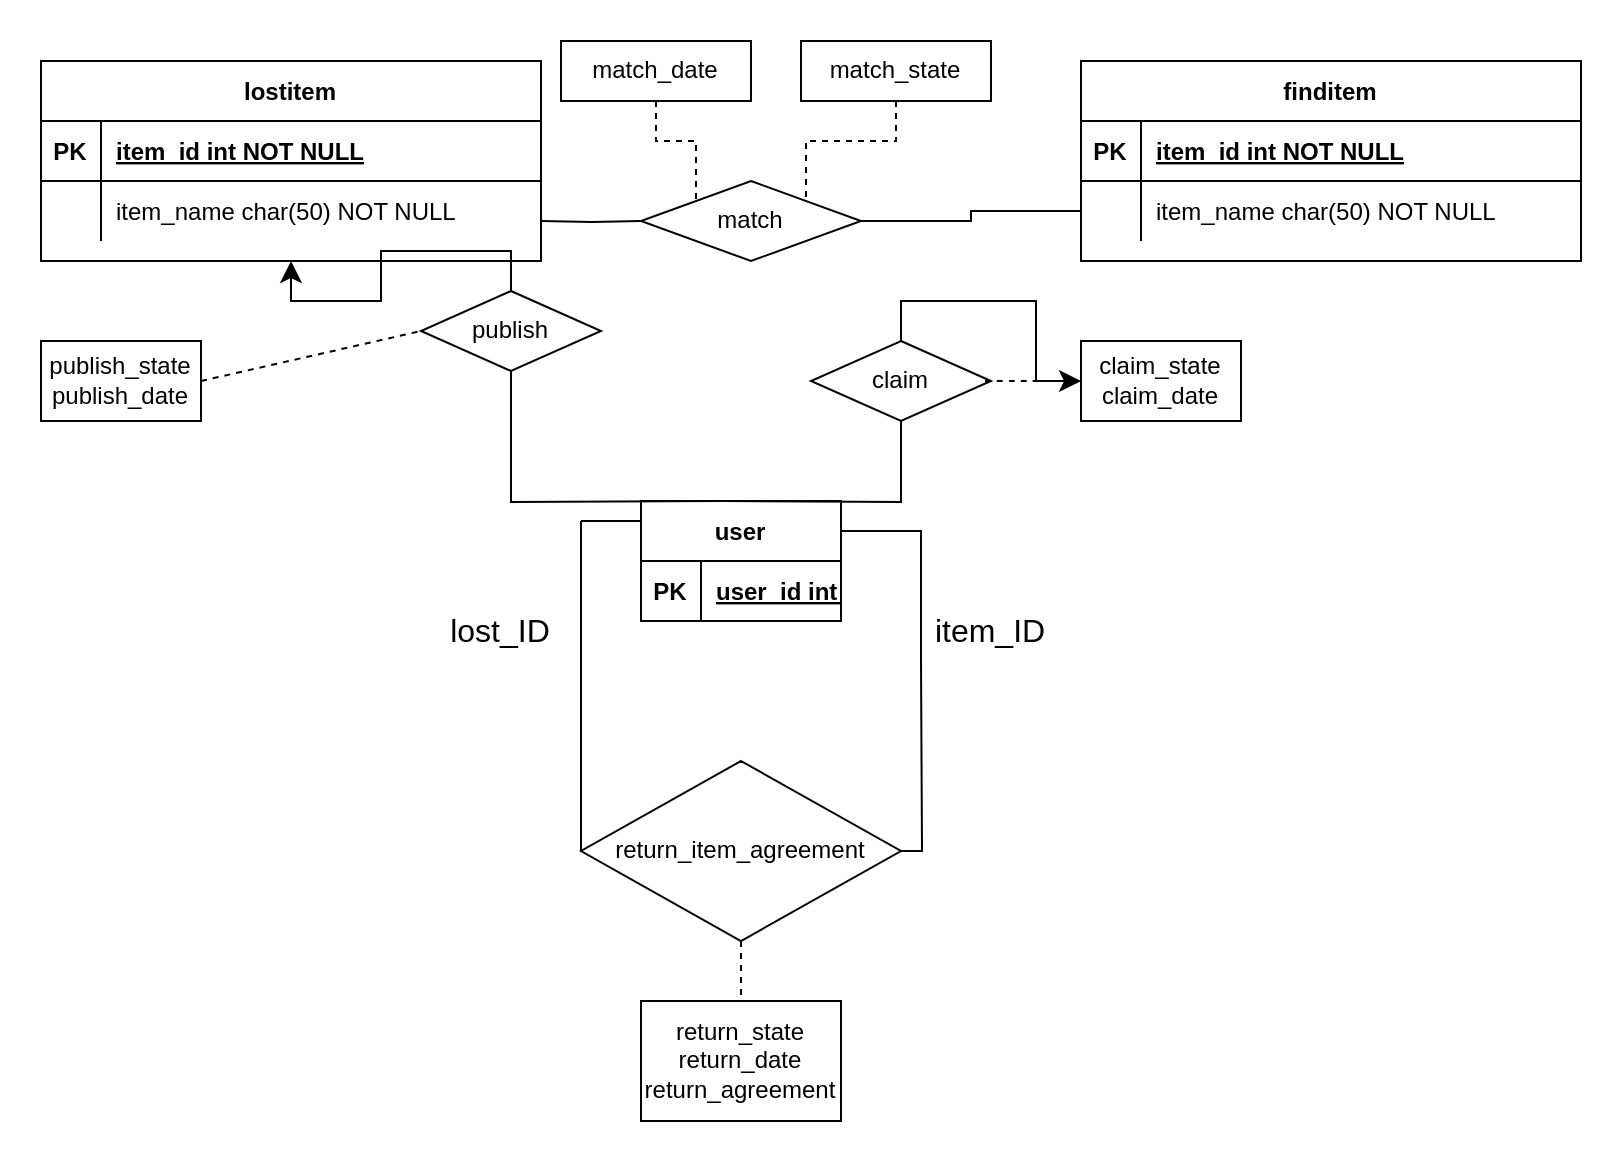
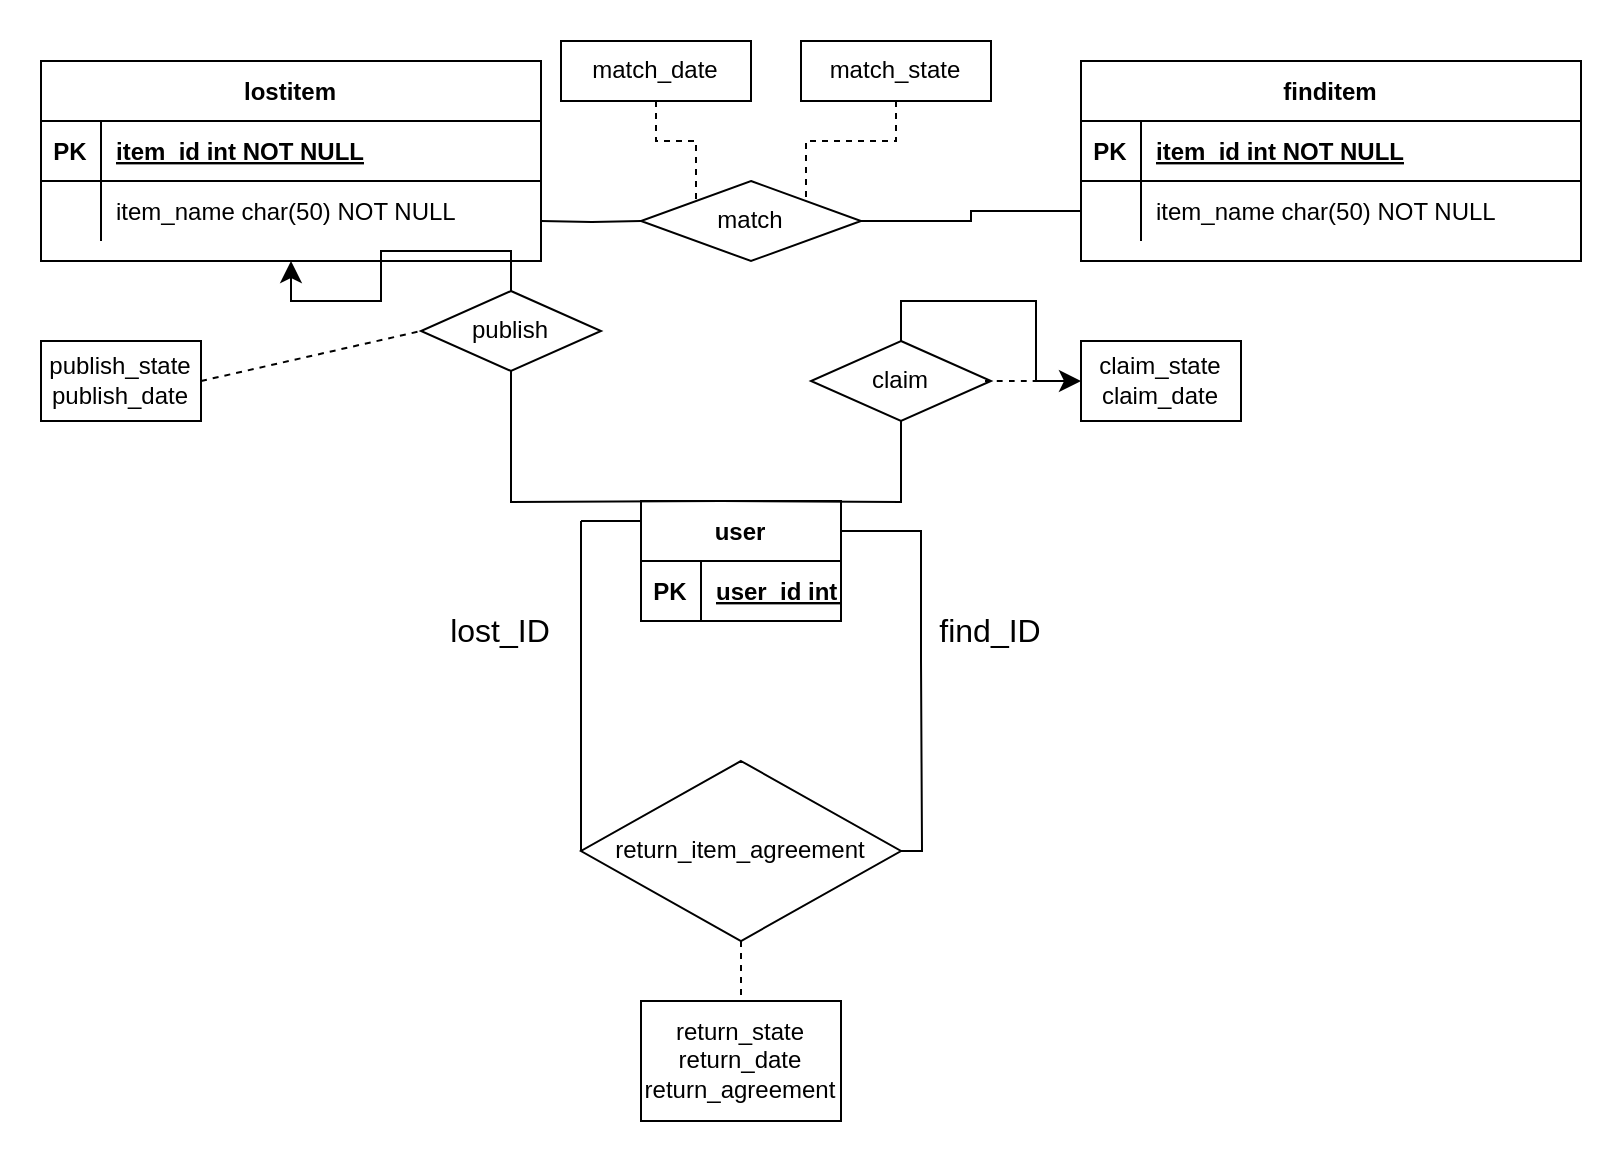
  <mxCell id="0" />
  <mxCell id="1" parent="0" />
  <mxCell id="2" value="lostitem" style="shape=table;startSize=30;container=1;collapsible=1;childLayout=tableLayout;fixedRows=1;rowLines=0;fontStyle=1;align=center;resizeLast=1;" parent="1" vertex="1"><mxGeometry x="20" y="30" width="250" height="100" as="geometry"><mxRectangle x="-50" y="60" width="80" height="30" as="alternateBounds" /></mxGeometry></mxCell>
  <mxCell id="3" value="" style="shape=partialRectangle;collapsible=0;dropTarget=0;pointerEvents=0;fillColor=none;points=[[0,0.5],[1,0.5]];portConstraint=eastwest;top=0;left=0;right=0;bottom=1;" parent="2" vertex="1"><mxGeometry y="30" width="250" height="30" as="geometry" /></mxCell>
  <mxCell id="4" value="PK" style="shape=partialRectangle;overflow=hidden;connectable=0;fillColor=none;top=0;left=0;bottom=0;right=0;fontStyle=1;" parent="3" vertex="1"><mxGeometry width="30" height="30" as="geometry"><mxRectangle width="30" height="30" as="alternateBounds" /></mxGeometry></mxCell>
  <mxCell id="5" value="item_id int NOT NULL " style="shape=partialRectangle;overflow=hidden;connectable=0;fillColor=none;top=0;left=0;bottom=0;right=0;align=left;spacingLeft=6;fontStyle=5;" parent="3" vertex="1"><mxGeometry x="30" width="220" height="30" as="geometry"><mxRectangle width="220" height="30" as="alternateBounds" /></mxGeometry></mxCell>
  <mxCell id="6" value="" style="shape=partialRectangle;collapsible=0;dropTarget=0;pointerEvents=0;fillColor=none;points=[[0,0.5],[1,0.5]];portConstraint=eastwest;top=0;left=0;right=0;bottom=0;" parent="2" vertex="1"><mxGeometry y="60" width="250" height="30" as="geometry" /></mxCell>
  <mxCell id="7" value="" style="shape=partialRectangle;overflow=hidden;connectable=0;fillColor=none;top=0;left=0;bottom=0;right=0;" parent="6" vertex="1"><mxGeometry width="30" height="30" as="geometry"><mxRectangle width="30" height="30" as="alternateBounds" /></mxGeometry></mxCell>
  <mxCell id="8" value="item_name char(50) NOT NULL" style="shape=partialRectangle;overflow=hidden;connectable=0;fillColor=none;top=0;left=0;bottom=0;right=0;align=left;spacingLeft=6;" parent="6" vertex="1"><mxGeometry x="30" width="220" height="30" as="geometry"><mxRectangle width="220" height="30" as="alternateBounds" /></mxGeometry></mxCell>
  <mxCell id="9" value="finditem" style="shape=table;startSize=30;container=1;collapsible=1;childLayout=tableLayout;fixedRows=1;rowLines=0;fontStyle=1;align=center;resizeLast=1;" parent="1" vertex="1"><mxGeometry x="540" y="30" width="250" height="100" as="geometry"><mxRectangle x="370" y="120" width="80" height="30" as="alternateBounds" /></mxGeometry></mxCell>
  <mxCell id="10" value="" style="shape=partialRectangle;collapsible=0;dropTarget=0;pointerEvents=0;fillColor=none;points=[[0,0.5],[1,0.5]];portConstraint=eastwest;top=0;left=0;right=0;bottom=1;" parent="9" vertex="1"><mxGeometry y="30" width="250" height="30" as="geometry" /></mxCell>
  <mxCell id="11" value="PK" style="shape=partialRectangle;overflow=hidden;connectable=0;fillColor=none;top=0;left=0;bottom=0;right=0;fontStyle=1;" parent="10" vertex="1"><mxGeometry width="30" height="30" as="geometry"><mxRectangle width="30" height="30" as="alternateBounds" /></mxGeometry></mxCell>
  <mxCell id="12" value="item_id int NOT NULL " style="shape=partialRectangle;overflow=hidden;connectable=0;fillColor=none;top=0;left=0;bottom=0;right=0;align=left;spacingLeft=6;fontStyle=5;" parent="10" vertex="1"><mxGeometry x="30" width="220" height="30" as="geometry"><mxRectangle width="220" height="30" as="alternateBounds" /></mxGeometry></mxCell>
  <mxCell id="13" value="" style="shape=partialRectangle;collapsible=0;dropTarget=0;pointerEvents=0;fillColor=none;points=[[0,0.5],[1,0.5]];portConstraint=eastwest;top=0;left=0;right=0;bottom=0;" parent="9" vertex="1"><mxGeometry y="60" width="250" height="30" as="geometry" /></mxCell>
  <mxCell id="14" value="" style="shape=partialRectangle;overflow=hidden;connectable=0;fillColor=none;top=0;left=0;bottom=0;right=0;" parent="13" vertex="1"><mxGeometry width="30" height="30" as="geometry"><mxRectangle width="30" height="30" as="alternateBounds" /></mxGeometry></mxCell>
  <mxCell id="15" value="item_name char(50) NOT NULL" style="shape=partialRectangle;overflow=hidden;connectable=0;fillColor=none;top=0;left=0;bottom=0;right=0;align=left;spacingLeft=6;" parent="13" vertex="1"><mxGeometry x="30" width="220" height="30" as="geometry"><mxRectangle width="220" height="30" as="alternateBounds" /></mxGeometry></mxCell>
  <mxCell id="16" value="match" style="rhombus;whiteSpace=wrap;html=1;" parent="1" vertex="1"><mxGeometry x="320" y="90" width="110" height="40" as="geometry" /></mxCell>
  <mxCell id="17" value="" style="endArrow=none;html=1;rounded=0;fontSize=12;startSize=8;endSize=8;entryX=0;entryY=0.5;entryDx=0;entryDy=0;edgeStyle=orthogonalEdgeStyle;" parent="1" target="16" edge="1"><mxGeometry width="50" height="50" relative="1" as="geometry"><mxPoint x="270" y="110" as="sourcePoint" /><mxPoint x="320" y="60" as="targetPoint" /></mxGeometry></mxCell>
  <mxCell id="18" value="match_date" style="rounded=0;whiteSpace=wrap;html=1;" parent="1" vertex="1"><mxGeometry x="280" y="20" width="95" height="30" as="geometry" /></mxCell>
  <mxCell id="19" value="match_state" style="rounded=0;whiteSpace=wrap;html=1;" parent="1" vertex="1"><mxGeometry x="400" y="20" width="95" height="30" as="geometry" /></mxCell>
  <mxCell id="20" value="user" style="shape=table;startSize=30;container=1;collapsible=1;childLayout=tableLayout;fixedRows=1;rowLines=0;fontStyle=1;align=center;resizeLast=1;" parent="1" vertex="1"><mxGeometry x="320" y="250" width="100" height="60" as="geometry"><mxRectangle x="250" y="280" width="80" height="30" as="alternateBounds" /></mxGeometry></mxCell>
  <mxCell id="21" value="" style="shape=partialRectangle;collapsible=0;dropTarget=0;pointerEvents=0;fillColor=none;points=[[0,0.5],[1,0.5]];portConstraint=eastwest;top=0;left=0;right=0;bottom=1;" parent="20" vertex="1"><mxGeometry y="30" width="100" height="30" as="geometry" /></mxCell>
  <mxCell id="22" value="PK" style="shape=partialRectangle;overflow=hidden;connectable=0;fillColor=none;top=0;left=0;bottom=0;right=0;fontStyle=1;" parent="21" vertex="1"><mxGeometry width="30" height="30" as="geometry"><mxRectangle width="30" height="30" as="alternateBounds" /></mxGeometry></mxCell>
  <mxCell id="23" value="user_id int NOT NULL " style="shape=partialRectangle;overflow=hidden;connectable=0;fillColor=none;top=0;left=0;bottom=0;right=0;align=left;spacingLeft=6;fontStyle=5;" parent="21" vertex="1"><mxGeometry x="30" width="70" height="30" as="geometry"><mxRectangle width="70" height="30" as="alternateBounds" /></mxGeometry></mxCell>
  <mxCell id="24" style="edgeStyle=orthogonalEdgeStyle;rounded=0;orthogonalLoop=1;jettySize=auto;html=1;exitX=0.5;exitY=0;exitDx=0;exitDy=0;entryX=0.5;entryY=1;entryDx=0;entryDy=0;fontSize=12;startSize=8;endSize=8;" parent="1" source="25" target="2" edge="1"><mxGeometry relative="1" as="geometry" /></mxCell>
  <mxCell id="25" value="publish" style="rhombus;whiteSpace=wrap;html=1;" parent="1" vertex="1"><mxGeometry x="210" y="145" width="90" height="40" as="geometry" /></mxCell>
  <mxCell id="26" style="edgeStyle=orthogonalEdgeStyle;rounded=0;orthogonalLoop=1;jettySize=auto;html=1;exitX=0.5;exitY=0;exitDx=0;exitDy=0;fontSize=12;startSize=8;endSize=8;" parent="1" source="27" target="30" edge="1"><mxGeometry relative="1" as="geometry" /></mxCell>
  <mxCell id="27" value="claim" style="rhombus;whiteSpace=wrap;html=1;" parent="1" vertex="1"><mxGeometry x="405" y="170" width="90" height="40" as="geometry" /></mxCell>
  <mxCell id="28" value="" style="endArrow=none;html=1;rounded=0;fontSize=12;startSize=8;endSize=8;entryX=0.5;entryY=1;entryDx=0;entryDy=0;edgeStyle=orthogonalEdgeStyle;" parent="1" target="27" edge="1"><mxGeometry width="50" height="50" relative="1" as="geometry"><mxPoint x="360" y="250" as="sourcePoint" /><mxPoint x="410" y="200" as="targetPoint" /></mxGeometry></mxCell>
  <mxCell id="29" value="" style="endArrow=none;html=1;rounded=0;fontSize=12;startSize=8;endSize=8;entryX=0.5;entryY=1;entryDx=0;entryDy=0;edgeStyle=orthogonalEdgeStyle;" parent="1" target="25" edge="1"><mxGeometry width="50" height="50" relative="1" as="geometry"><mxPoint x="360" y="250" as="sourcePoint" /><mxPoint x="280" y="210" as="targetPoint" /></mxGeometry></mxCell>
  <mxCell id="30" value="claim_state&lt;div&gt;claim_date&lt;/div&gt;" style="rounded=0;whiteSpace=wrap;html=1;" parent="1" vertex="1"><mxGeometry x="540" y="170" width="80" height="40" as="geometry" /></mxCell>
  <mxCell id="31" value="" style="endArrow=none;dashed=1;html=1;rounded=0;fontSize=12;startSize=8;endSize=8;curved=1;entryX=0;entryY=0.5;entryDx=0;entryDy=0;" parent="1" target="30" edge="1"><mxGeometry width="50" height="50" relative="1" as="geometry"><mxPoint x="492" y="190" as="sourcePoint" /><mxPoint x="600" y="150" as="targetPoint" /></mxGeometry></mxCell>
  <mxCell id="32" value="publish_state&lt;div&gt;publish_date&lt;/div&gt;" style="rounded=0;whiteSpace=wrap;html=1;" parent="1" vertex="1"><mxGeometry x="20" y="170" width="80" height="40" as="geometry" /></mxCell>
  <mxCell id="33" value="" style="endArrow=none;html=1;rounded=0;fontSize=12;startSize=8;endSize=8;curved=1;" parent="1" edge="1"><mxGeometry width="50" height="50" relative="1" as="geometry"><mxPoint x="290" y="260" as="sourcePoint" /><mxPoint x="320" y="260" as="targetPoint" /></mxGeometry></mxCell>
  <mxCell id="34" value="" style="endArrow=none;html=1;rounded=0;fontSize=12;startSize=8;endSize=8;curved=1;" parent="1" edge="1"><mxGeometry width="50" height="50" relative="1" as="geometry"><mxPoint x="290" y="330" as="sourcePoint" /><mxPoint x="290" y="260" as="targetPoint" /></mxGeometry></mxCell>
  <mxCell id="35" value="" style="endArrow=none;html=1;rounded=0;fontSize=12;startSize=8;endSize=8;entryX=0;entryY=0.5;entryDx=0;entryDy=0;edgeStyle=orthogonalEdgeStyle;" parent="1" target="39" edge="1"><mxGeometry width="50" height="50" relative="1" as="geometry"><mxPoint x="290" y="330" as="sourcePoint" /><mxPoint x="330" y="330" as="targetPoint" /><Array as="points"><mxPoint x="290" y="410" /></Array></mxGeometry></mxCell>
  <mxCell id="36" value="" style="endArrow=none;html=1;rounded=0;fontSize=12;startSize=8;endSize=8;exitX=1;exitY=0.5;exitDx=0;exitDy=0;edgeStyle=orthogonalEdgeStyle;" parent="1" source="39" edge="1"><mxGeometry width="50" height="50" relative="1" as="geometry"><mxPoint x="420" y="330" as="sourcePoint" /><mxPoint x="460" y="330" as="targetPoint" /></mxGeometry></mxCell>
  <mxCell id="37" value="" style="endArrow=none;html=1;rounded=0;fontSize=12;startSize=8;endSize=8;curved=1;" parent="1" edge="1"><mxGeometry width="50" height="50" relative="1" as="geometry"><mxPoint x="460" y="330" as="sourcePoint" /><mxPoint x="460" y="280" as="targetPoint" /></mxGeometry></mxCell>
  <mxCell id="38" value="" style="endArrow=none;html=1;rounded=0;fontSize=12;startSize=8;endSize=8;exitX=1;exitY=0.25;exitDx=0;exitDy=0;edgeStyle=orthogonalEdgeStyle;" parent="1" source="20" edge="1"><mxGeometry width="50" height="50" relative="1" as="geometry"><mxPoint x="410" y="280" as="sourcePoint" /><mxPoint x="460" y="280" as="targetPoint" /><Array as="points"><mxPoint x="460" y="265" /></Array></mxGeometry></mxCell>
  <mxCell id="39" value="return_item_agreement" style="rhombus;whiteSpace=wrap;html=1;" parent="1" vertex="1"><mxGeometry x="290" y="380" width="160" height="90" as="geometry" /></mxCell>
  <mxCell id="40" value="lost_ID" style="text;html=1;align=center;verticalAlign=middle;whiteSpace=wrap;rounded=0;fontSize=16;" parent="1" vertex="1"><mxGeometry x="220" y="300" width="60" height="30" as="geometry" /></mxCell>
- <mxCell id="41" value="item_ID" style="text;html=1;align=center;verticalAlign=middle;whiteSpace=wrap;rounded=0;fontSize=16;" parent="1" vertex="1"><mxGeometry x="465" y="300" width="60" height="30" as="geometry" /></mxCell>
+ <mxCell id="41" value="find_ID" style="text;html=1;align=center;verticalAlign=middle;whiteSpace=wrap;rounded=0;fontSize=16;" parent="1" vertex="1"><mxGeometry x="465" y="300" width="60" height="30" as="geometry" /></mxCell>
  <mxCell id="42" value="return_state&lt;div&gt;return_date&lt;/div&gt;&lt;div&gt;return_agreement&lt;/div&gt;" style="rounded=0;whiteSpace=wrap;html=1;" parent="1" vertex="1"><mxGeometry x="320" y="500" width="100" height="60" as="geometry" /></mxCell>
  <mxCell id="43" value="" style="endArrow=none;html=1;rounded=0;exitX=1;exitY=0.5;exitDx=0;exitDy=0;entryX=0;entryY=0.5;entryDx=0;entryDy=0;edgeStyle=orthogonalEdgeStyle;" parent="1" source="16" target="13" edge="1"><mxGeometry width="50" height="50" relative="1" as="geometry"><mxPoint x="290" y="270" as="sourcePoint" /><mxPoint x="340" y="220" as="targetPoint" /></mxGeometry></mxCell>
  <mxCell id="44" value="" style="endArrow=none;dashed=1;html=1;rounded=0;entryX=0;entryY=0.5;entryDx=0;entryDy=0;exitX=1;exitY=0.5;exitDx=0;exitDy=0;" parent="1" source="32" target="25" edge="1"><mxGeometry width="50" height="50" relative="1" as="geometry"><mxPoint x="290" y="270" as="sourcePoint" /><mxPoint x="340" y="220" as="targetPoint" /></mxGeometry></mxCell>
  <mxCell id="45" value="" style="endArrow=none;dashed=1;html=1;rounded=0;exitX=0.5;exitY=1;exitDx=0;exitDy=0;entryX=0.5;entryY=0;entryDx=0;entryDy=0;" parent="1" source="39" target="42" edge="1"><mxGeometry width="50" height="50" relative="1" as="geometry"><mxPoint x="290" y="270" as="sourcePoint" /><mxPoint x="340" y="220" as="targetPoint" /></mxGeometry></mxCell>
  <mxCell id="46" value="" style="endArrow=none;dashed=1;html=1;rounded=0;exitX=0.5;exitY=1;exitDx=0;exitDy=0;entryX=0;entryY=0;entryDx=0;entryDy=0;edgeStyle=orthogonalEdgeStyle;" parent="1" source="18" target="16" edge="1"><mxGeometry width="50" height="50" relative="1" as="geometry"><mxPoint x="290" y="170" as="sourcePoint" /><mxPoint x="340" y="120" as="targetPoint" /></mxGeometry></mxCell>
  <mxCell id="47" value="" style="endArrow=none;dashed=1;html=1;rounded=0;exitX=0.5;exitY=1;exitDx=0;exitDy=0;entryX=1;entryY=0;entryDx=0;entryDy=0;edgeStyle=orthogonalEdgeStyle;" parent="1" source="19" target="16" edge="1"><mxGeometry width="50" height="50" relative="1" as="geometry"><mxPoint x="290" y="170" as="sourcePoint" /><mxPoint x="340" y="120" as="targetPoint" /></mxGeometry></mxCell>
